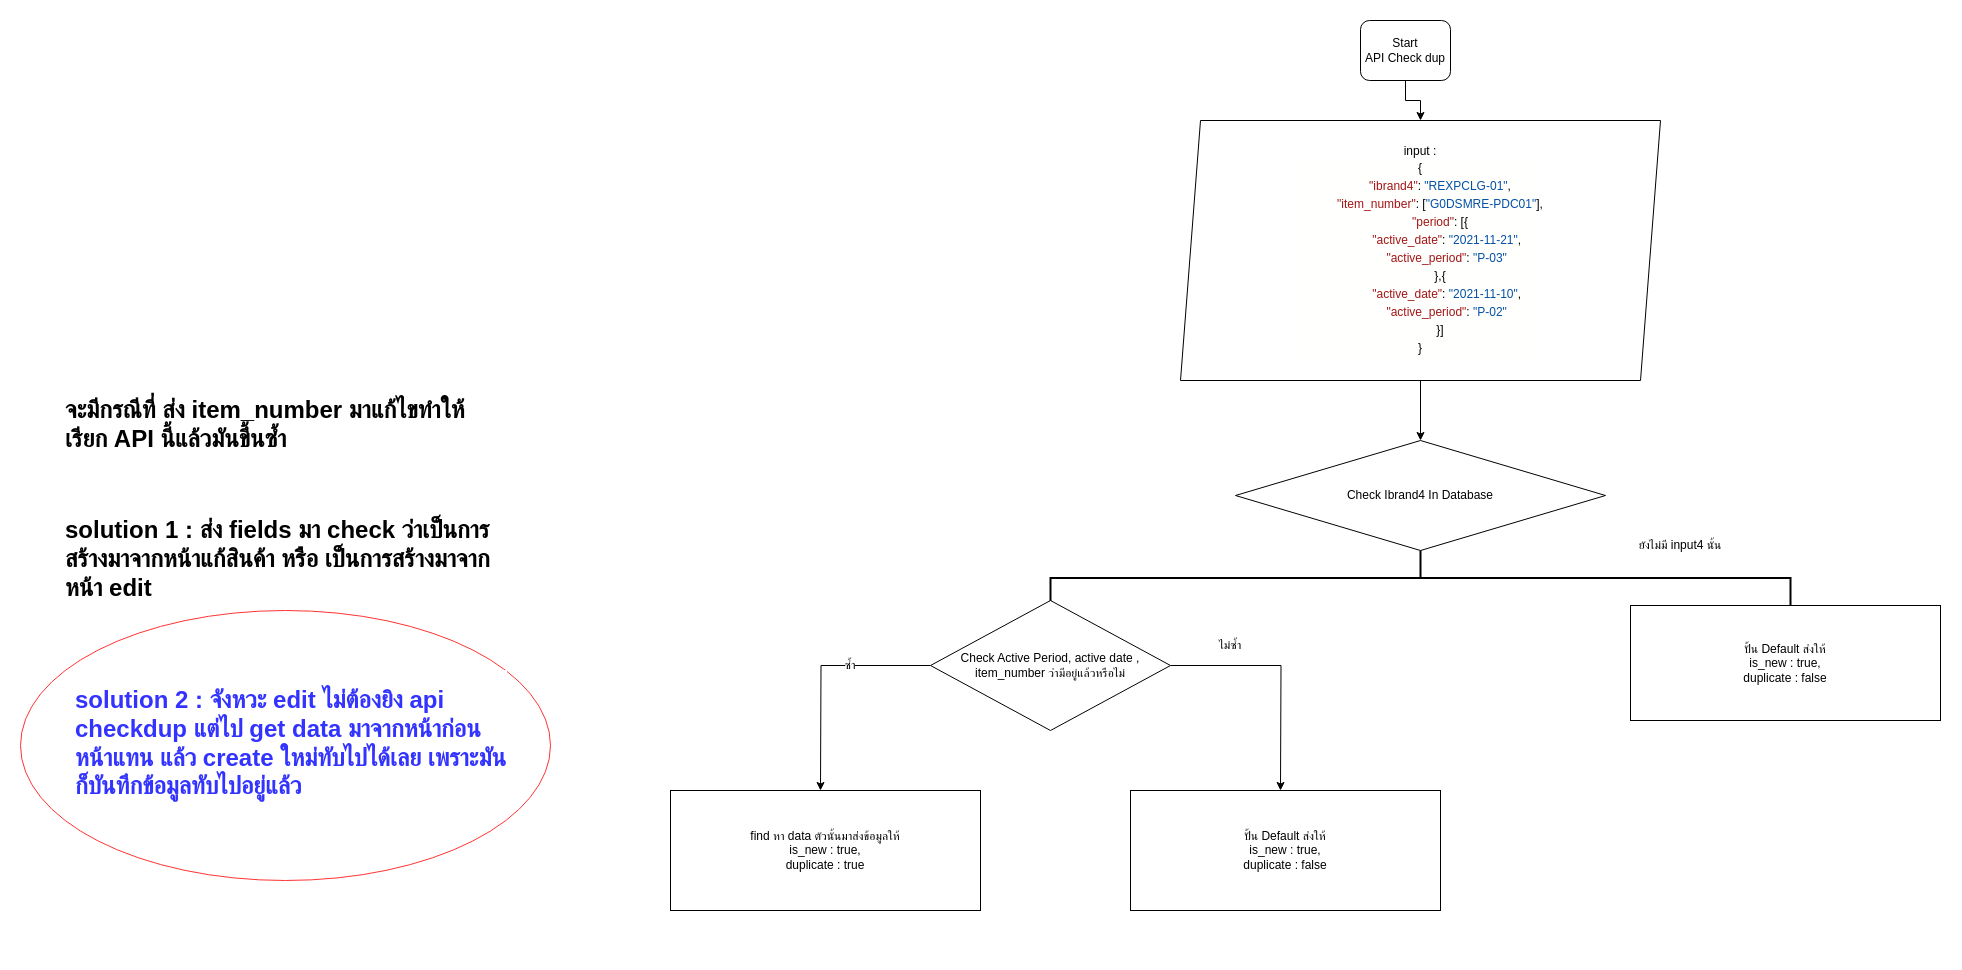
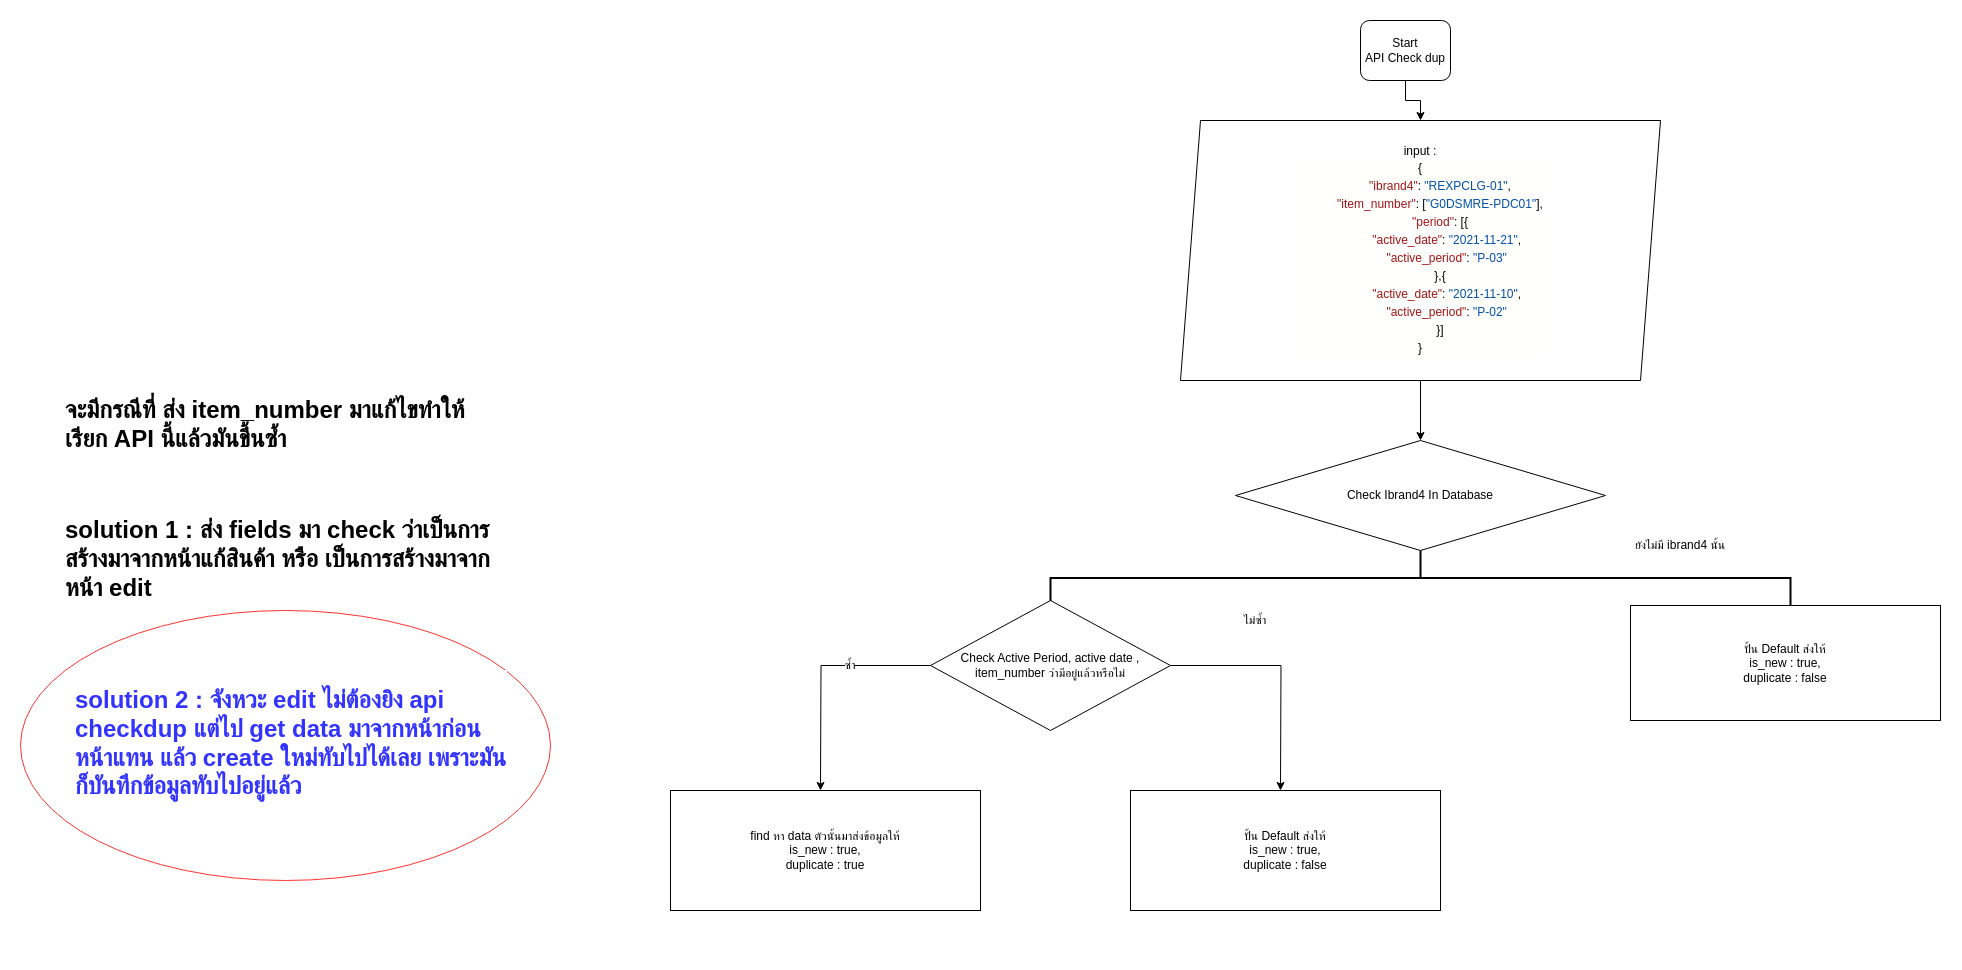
  <mxCell id="0" />
  <mxCell id="1" parent="0" />
  <mxCell id="2" style="edgeStyle=orthogonalEdgeStyle;rounded=0;orthogonalLoop=1;jettySize=auto;html=1;exitX=0.5;exitY=1;exitDx=0;exitDy=0;entryX=0.5;entryY=0;entryDx=0;entryDy=0;" edge="1" parent="1" source="3" target="5"><mxGeometry relative="1" as="geometry" /></mxCell>
  <mxCell id="3" value="Start&lt;br&gt;API Check dup" style="rounded=1;whiteSpace=wrap;html=1;" vertex="1" parent="1"><mxGeometry x="1360" y="20" width="90" height="60" as="geometry" /></mxCell>
  <mxCell id="4" style="edgeStyle=orthogonalEdgeStyle;rounded=0;orthogonalLoop=1;jettySize=auto;html=1;exitX=0.5;exitY=1;exitDx=0;exitDy=0;" edge="1" parent="1" source="5" target="6"><mxGeometry relative="1" as="geometry" /></mxCell>
  <mxCell id="5" value="input :&lt;br&gt;&lt;div style=&quot;background-color: rgb(255 , 255 , 254) ; line-height: 18px&quot;&gt;&lt;div&gt;{&lt;/div&gt;&lt;div&gt;&amp;nbsp;&amp;nbsp;&amp;nbsp;&amp;nbsp;&amp;nbsp;&amp;nbsp;&amp;nbsp;&amp;nbsp;&amp;nbsp;&amp;nbsp;&amp;nbsp;&amp;nbsp;&lt;span style=&quot;color: #a31515&quot;&gt;&quot;ibrand4&quot;&lt;/span&gt;:&amp;nbsp;&lt;span style=&quot;color: #0451a5&quot;&gt;&quot;REXPCLG-01&quot;&lt;/span&gt;,&lt;/div&gt;&lt;div&gt;&amp;nbsp;&amp;nbsp;&amp;nbsp;&amp;nbsp;&amp;nbsp;&amp;nbsp;&amp;nbsp;&amp;nbsp;&amp;nbsp;&amp;nbsp;&amp;nbsp;&amp;nbsp;&lt;span style=&quot;color: #a31515&quot;&gt;&quot;item_number&quot;&lt;/span&gt;:&amp;nbsp;[&lt;span style=&quot;color: #0451a5&quot;&gt;&quot;G0DSMRE-PDC01&quot;&lt;/span&gt;],&lt;/div&gt;&lt;div&gt;&amp;nbsp;&amp;nbsp;&amp;nbsp;&amp;nbsp;&amp;nbsp;&amp;nbsp;&amp;nbsp;&amp;nbsp;&amp;nbsp;&amp;nbsp;&amp;nbsp;&amp;nbsp;&lt;span style=&quot;color: #a31515&quot;&gt;&quot;period&quot;&lt;/span&gt;:&amp;nbsp;[{&lt;/div&gt;&lt;div&gt;&amp;nbsp;&amp;nbsp;&amp;nbsp;&amp;nbsp;&amp;nbsp;&amp;nbsp;&amp;nbsp;&amp;nbsp;&amp;nbsp;&amp;nbsp;&amp;nbsp;&amp;nbsp;&amp;nbsp;&amp;nbsp;&amp;nbsp;&amp;nbsp;&lt;span style=&quot;color: #a31515&quot;&gt;&quot;active_date&quot;&lt;/span&gt;:&amp;nbsp;&lt;span style=&quot;color: #0451a5&quot;&gt;&quot;2021-11-21&quot;&lt;/span&gt;,&lt;/div&gt;&lt;div&gt;&amp;nbsp;&amp;nbsp;&amp;nbsp;&amp;nbsp;&amp;nbsp;&amp;nbsp;&amp;nbsp;&amp;nbsp;&amp;nbsp;&amp;nbsp;&amp;nbsp;&amp;nbsp;&amp;nbsp;&amp;nbsp;&amp;nbsp;&amp;nbsp;&lt;span style=&quot;color: #a31515&quot;&gt;&quot;active_period&quot;&lt;/span&gt;:&amp;nbsp;&lt;span style=&quot;color: #0451a5&quot;&gt;&quot;P-03&quot;&lt;/span&gt;&lt;/div&gt;&lt;div&gt;&amp;nbsp;&amp;nbsp;&amp;nbsp;&amp;nbsp;&amp;nbsp;&amp;nbsp;&amp;nbsp;&amp;nbsp;&amp;nbsp;&amp;nbsp;&amp;nbsp;&amp;nbsp;},{&lt;/div&gt;&lt;div&gt;&amp;nbsp;&amp;nbsp;&amp;nbsp;&amp;nbsp;&amp;nbsp;&amp;nbsp;&amp;nbsp;&amp;nbsp;&amp;nbsp;&amp;nbsp;&amp;nbsp;&amp;nbsp;&amp;nbsp;&amp;nbsp;&amp;nbsp;&amp;nbsp;&lt;span style=&quot;color: #a31515&quot;&gt;&quot;active_date&quot;&lt;/span&gt;:&amp;nbsp;&lt;span style=&quot;color: #0451a5&quot;&gt;&quot;2021-11-10&quot;&lt;/span&gt;,&lt;/div&gt;&lt;div&gt;&amp;nbsp;&amp;nbsp;&amp;nbsp;&amp;nbsp;&amp;nbsp;&amp;nbsp;&amp;nbsp;&amp;nbsp;&amp;nbsp;&amp;nbsp;&amp;nbsp;&amp;nbsp;&amp;nbsp;&amp;nbsp;&amp;nbsp;&amp;nbsp;&lt;span style=&quot;color: #a31515&quot;&gt;&quot;active_period&quot;&lt;/span&gt;:&amp;nbsp;&lt;span style=&quot;color: #0451a5&quot;&gt;&quot;P-02&quot;&lt;/span&gt;&lt;/div&gt;&lt;div&gt;&amp;nbsp;&amp;nbsp;&amp;nbsp;&amp;nbsp;&amp;nbsp;&amp;nbsp;&amp;nbsp;&amp;nbsp;&amp;nbsp;&amp;nbsp;&amp;nbsp;&amp;nbsp;}]&lt;/div&gt;&lt;div&gt;}&lt;/div&gt;&lt;/div&gt;" style="shape=parallelogram;perimeter=parallelogramPerimeter;whiteSpace=wrap;html=1;fixedSize=1;" vertex="1" parent="1"><mxGeometry x="1180" y="120" width="480" height="260" as="geometry" /></mxCell>
  <mxCell id="6" value="Check Ibrand4 In Database" style="rhombus;whiteSpace=wrap;html=1;" vertex="1" parent="1"><mxGeometry x="1235" y="440" width="370" height="110" as="geometry" /></mxCell>
  <mxCell id="7" value="" style="strokeWidth=2;html=1;shape=mxgraph.flowchart.annotation_2;align=left;labelPosition=right;pointerEvents=1;rotation=90;" vertex="1" parent="1"><mxGeometry x="1392.5" y="207.5" width="55" height="740" as="geometry" /></mxCell>
  <mxCell id="8" style="edgeStyle=orthogonalEdgeStyle;rounded=0;orthogonalLoop=1;jettySize=auto;html=1;exitX=0;exitY=0.5;exitDx=0;exitDy=0;" edge="1" parent="1" source="10"><mxGeometry relative="1" as="geometry"><mxPoint x="820" y="790" as="targetPoint" /></mxGeometry></mxCell>
  <mxCell id="9" style="edgeStyle=orthogonalEdgeStyle;rounded=0;orthogonalLoop=1;jettySize=auto;html=1;exitX=1;exitY=0.5;exitDx=0;exitDy=0;" edge="1" parent="1" source="10"><mxGeometry relative="1" as="geometry"><mxPoint x="1280" y="790" as="targetPoint" /></mxGeometry></mxCell>
  <mxCell id="10" value="Check Active Period, active date , item_number ว่ามีอยู่แล้วหรือไม่" style="rhombus;whiteSpace=wrap;html=1;" vertex="1" parent="1"><mxGeometry x="930" y="600" width="240" height="130" as="geometry" /></mxCell>
  <mxCell id="11" value="ปั้น Default ส่งให้&lt;br&gt;is_new : true,&lt;br&gt;duplicate : false" style="rounded=0;whiteSpace=wrap;html=1;labelBackgroundColor=#FFFFFF;" vertex="1" parent="1"><mxGeometry x="1630" y="605" width="310" height="115" as="geometry" /></mxCell>
  <mxCell id="12" value="ซ้ำ" style="text;html=1;strokeColor=none;fillColor=none;align=center;verticalAlign=middle;whiteSpace=wrap;rounded=0;labelBackgroundColor=#FFFFFF;" vertex="1" parent="1"><mxGeometry x="820" y="650" width="60" height="30" as="geometry" /></mxCell>
- <mxCell id="13" value="ไม่ซ้ำ" style="text;html=1;strokeColor=none;fillColor=none;align=center;verticalAlign=middle;whiteSpace=wrap;rounded=0;labelBackgroundColor=#FFFFFF;" vertex="1" parent="1"><mxGeometry x="1200" y="630" width="60" height="30" as="geometry" /></mxCell>
+ <mxCell id="13" value="ไม่ซ้ำ" style="text;html=1;strokeColor=none;fillColor=none;align=center;verticalAlign=middle;whiteSpace=wrap;rounded=0;labelBackgroundColor=#FFFFFF;" vertex="1" parent="1"><mxGeometry x="1225" y="605" width="60" height="30" as="geometry" /></mxCell>
  <mxCell id="14" value="find หา data ตัวนั้นมาส่งข้อมูลให้&lt;br&gt;is_new : true,&lt;br&gt;duplicate : true" style="rounded=0;whiteSpace=wrap;html=1;labelBackgroundColor=#FFFFFF;" vertex="1" parent="1"><mxGeometry x="670" y="790" width="310" height="120" as="geometry" /></mxCell>
  <mxCell id="15" value="ปั้น Default ส่งให้&lt;br&gt;is_new : true,&lt;br&gt;duplicate : false" style="rounded=0;whiteSpace=wrap;html=1;labelBackgroundColor=#FFFFFF;" vertex="1" parent="1"><mxGeometry x="1130" y="790" width="310" height="120" as="geometry" /></mxCell>
- <mxCell id="16" value="ยังไม่มี input4 นั้น" style="text;html=1;strokeColor=none;fillColor=none;align=center;verticalAlign=middle;whiteSpace=wrap;rounded=0;labelBackgroundColor=#FFFFFF;" vertex="1" parent="1"><mxGeometry x="1630" y="530" width="100" height="30" as="geometry" /></mxCell>
+ <mxCell id="16" value="ยังไม่มี ibrand4 นั้น" style="text;html=1;strokeColor=none;fillColor=none;align=center;verticalAlign=middle;whiteSpace=wrap;rounded=0;labelBackgroundColor=#FFFFFF;" vertex="1" parent="1"><mxGeometry x="1630" y="530" width="100" height="30" as="geometry" /></mxCell>
  <mxCell id="17" value="&lt;h1&gt;จะมีกรณีที่ ส่ง item_number มาแก้ไขทำให้เรียก API นี้แล้วมันขึ้นซ้ำ&lt;/h1&gt;" style="text;html=1;strokeColor=none;fillColor=none;spacing=5;spacingTop=-20;whiteSpace=wrap;overflow=hidden;rounded=0;labelBackgroundColor=#FFFFFF;" vertex="1" parent="1"><mxGeometry x="60" y="390" width="440" height="75" as="geometry" /></mxCell>
  <mxCell id="18" value="&lt;h1&gt;solution 1 : ส่ง fields มา check ว่าเป็นการสร้างมาจากหน้าแก้สินค้า หรือ เป็นการสร้างมาจากหน้า edit&lt;/h1&gt;" style="text;html=1;strokeColor=none;fillColor=none;spacing=5;spacingTop=-20;whiteSpace=wrap;overflow=hidden;rounded=0;labelBackgroundColor=#FFFFFF;" vertex="1" parent="1"><mxGeometry x="60" y="510" width="440" height="110" as="geometry" /></mxCell>
  <mxCell id="19" value="" style="ellipse;whiteSpace=wrap;html=1;labelBackgroundColor=#FFFFFF;fontColor=#3333FF;strokeColor=#FF3333;" vertex="1" parent="1"><mxGeometry x="20" y="610" width="530" height="270" as="geometry" /></mxCell>
  <mxCell id="20" value="&lt;h1&gt;&lt;font color=&quot;#3333ff&quot;&gt;solution 2 : จังหวะ edit ไม่ต้องยิง api checkdup แต่ไป get data มาจากหน้าก่อนหน้าแทน แล้ว create ใหม่ทับไปได้เลย เพราะมันก็บันทึกข้อมูลทับไปอยู่แล้ว&lt;/font&gt;&lt;/h1&gt;" style="text;html=1;strokeColor=none;fillColor=none;spacing=5;spacingTop=-20;whiteSpace=wrap;overflow=hidden;rounded=0;labelBackgroundColor=#FFFFFF;" vertex="1" parent="1"><mxGeometry x="70" y="680" width="440" height="150" as="geometry" /></mxCell>
